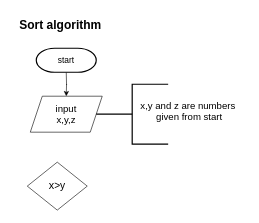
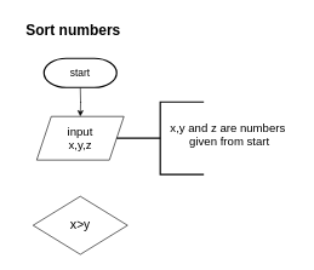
  <mxCell id="0" />
  <mxCell id="1" parent="0" />
- <mxCell id="2" value="&lt;b style=&quot;font-size: 20px;&quot;&gt;Sort algorithm&lt;/b&gt;" style="text;html=1;align=center;verticalAlign=middle;resizable=0;points=[];autosize=1;strokeColor=none;fillColor=none;fontSize=20;" vertex="1" parent="1"><mxGeometry x="20" y="20" width="160" height="40" as="geometry" /></mxCell>
+ <mxCell id="2" value="&lt;b style=&quot;font-size: 20px;&quot;&gt;Sort numbers&lt;/b&gt;" style="text;html=1;align=center;verticalAlign=middle;resizable=0;points=[];autosize=1;strokeColor=none;fillColor=none;fontSize=20;" vertex="1" parent="1"><mxGeometry x="20" y="20" width="160" height="40" as="geometry" /></mxCell>
  <mxCell id="3" value="" style="edgeStyle=orthogonalEdgeStyle;rounded=0;orthogonalLoop=1;jettySize=auto;html=1;" edge="1" parent="1"><mxGeometry relative="1" as="geometry"><mxPoint x="110" y="120" as="sourcePoint" /><mxPoint x="110" y="160" as="targetPoint" /></mxGeometry></mxCell>
  <mxCell id="4" value="&lt;font style=&quot;font-size: 16px;&quot;&gt;input&lt;br&gt;x,y,z&lt;/font&gt;" style="shape=parallelogram;perimeter=parallelogramPerimeter;whiteSpace=wrap;html=1;fixedSize=1;" vertex="1" parent="1"><mxGeometry x="50" y="160" width="120" height="60" as="geometry" /></mxCell>
  <mxCell id="5" value="&lt;font style=&quot;font-size: 14px;&quot;&gt;start&lt;/font&gt;" style="strokeWidth=2;html=1;shape=mxgraph.flowchart.terminator;whiteSpace=wrap;" vertex="1" parent="1"><mxGeometry x="60" y="80" width="100" height="40" as="geometry" /></mxCell>
  <mxCell id="6" value="" style="strokeWidth=2;html=1;shape=mxgraph.flowchart.annotation_2;align=left;labelPosition=right;pointerEvents=1;" vertex="1" parent="1"><mxGeometry x="160" y="140" width="120" height="100" as="geometry" /></mxCell>
  <mxCell id="7" value="&lt;font style=&quot;font-size: 16px;&quot;&gt;x,y and z are numbers&amp;nbsp;&lt;br&gt;given from start&lt;br&gt;&lt;/font&gt;" style="text;html=1;align=center;verticalAlign=middle;resizable=0;points=[];autosize=1;strokeColor=none;fillColor=none;" vertex="1" parent="1"><mxGeometry x="220" y="160" width="190" height="50" as="geometry" /></mxCell>
- <mxCell id="8" value="&lt;font style=&quot;font-size: 18px;&quot;&gt;x&lt;/font&gt;&lt;font style=&quot;font-size: 17px;&quot;&gt;&amp;gt;y&lt;/font&gt;" style="rhombus;whiteSpace=wrap;html=1;" vertex="1" parent="1"><mxGeometry x="45" y="270" width="100" height="80" as="geometry" /></mxCell>
+ <mxCell id="8" value="&lt;font style=&quot;font-size: 18px;&quot;&gt;x&lt;/font&gt;&lt;font style=&quot;font-size: 17px;&quot;&gt;&amp;gt;y&lt;/font&gt;" style="rhombus;whiteSpace=wrap;html=1;" vertex="1" parent="1"><mxGeometry x="45" y="270" width="130" height="80" as="geometry" /></mxCell>
